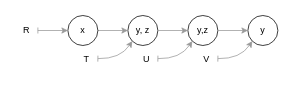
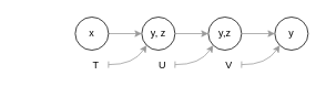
  <mxCell id="0" />
  <mxCell id="1" parent="0" />
  <mxCell id="2" value="y, z" style="ellipse;whiteSpace=wrap;html=1;aspect=fixed;" parent="1" vertex="1"><mxGeometry x="170" y="20" width="40" height="40" as="geometry" /></mxCell>
  <mxCell id="3" style="edgeStyle=none;html=1;exitX=1;exitY=0.5;exitDx=0;exitDy=0;entryX=0;entryY=0.5;entryDx=0;entryDy=0;strokeColor=#999999;" parent="1" source="4" target="2" edge="1"><mxGeometry relative="1" as="geometry" /></mxCell>
  <mxCell id="4" value="x" style="ellipse;whiteSpace=wrap;html=1;aspect=fixed;" parent="1" vertex="1"><mxGeometry x="90" y="20" width="40" height="40" as="geometry" /></mxCell>
- <mxCell id="5" style="edgeStyle=none;html=1;exitX=1;exitY=0.5;exitDx=0;exitDy=0;entryX=0;entryY=0.5;entryDx=0;entryDy=0;strokeColor=#999999;startArrow=baseDash;startFill=0;fillColor=#f5f5f5;" parent="1" source="6" target="4" edge="1"><mxGeometry relative="1" as="geometry" /></mxCell>
- <mxCell id="6" value="R" style="text;html=1;strokeColor=none;fillColor=none;align=center;verticalAlign=middle;whiteSpace=wrap;rounded=0;fontColor=#000000;" parent="1" vertex="1"><mxGeometry x="20" y="22.5" width="30" height="35" as="geometry" /></mxCell>
  <mxCell id="7" value="T" style="text;html=1;strokeColor=none;fillColor=none;align=center;verticalAlign=middle;whiteSpace=wrap;rounded=0;fontColor=#000000;" parent="1" vertex="1"><mxGeometry x="100" y="60" width="30" height="35" as="geometry" /></mxCell>
  <mxCell id="8" value="" style="curved=1;endArrow=classic;html=1;entryX=0;entryY=1;entryDx=0;entryDy=0;exitX=1;exitY=0.5;exitDx=0;exitDy=0;strokeColor=#999999;startArrow=baseDash;startFill=0;fillColor=#f5f5f5;" parent="1" source="7" target="2" edge="1"><mxGeometry width="50" height="50" relative="1" as="geometry"><mxPoint x="120" y="70" as="sourcePoint" /><mxPoint x="170" y="20" as="targetPoint" /><Array as="points"><mxPoint x="160" y="78" /></Array></mxGeometry></mxCell>
  <mxCell id="9" value="U" style="text;html=1;strokeColor=none;fillColor=none;align=center;verticalAlign=middle;whiteSpace=wrap;rounded=0;fontColor=#000000;" parent="1" vertex="1"><mxGeometry x="180" y="60" width="30" height="35" as="geometry" /></mxCell>
  <mxCell id="10" value="V" style="text;html=1;strokeColor=none;fillColor=none;align=center;verticalAlign=middle;whiteSpace=wrap;rounded=0;fontColor=#000000;" parent="1" vertex="1"><mxGeometry x="260" y="60" width="30" height="35" as="geometry" /></mxCell>
  <mxCell id="11" value="y,z" style="ellipse;whiteSpace=wrap;html=1;aspect=fixed;" parent="1" vertex="1"><mxGeometry x="250" y="20" width="40" height="40" as="geometry" /></mxCell>
  <mxCell id="12" value="y" style="ellipse;whiteSpace=wrap;html=1;aspect=fixed;" parent="1" vertex="1"><mxGeometry x="330" y="20" width="40" height="40" as="geometry" /></mxCell>
  <mxCell id="13" style="edgeStyle=none;html=1;exitX=1;exitY=0.5;exitDx=0;exitDy=0;entryX=0;entryY=0.5;entryDx=0;entryDy=0;strokeColor=#999999;" parent="1" source="2" target="11" edge="1"><mxGeometry relative="1" as="geometry"><mxPoint x="140" y="50" as="sourcePoint" /><mxPoint x="180" y="50" as="targetPoint" /></mxGeometry></mxCell>
  <mxCell id="14" style="edgeStyle=none;html=1;exitX=1;exitY=0.5;exitDx=0;exitDy=0;entryX=0;entryY=0.5;entryDx=0;entryDy=0;strokeColor=#999999;" parent="1" source="11" target="12" edge="1"><mxGeometry relative="1" as="geometry"><mxPoint x="150" y="60" as="sourcePoint" /><mxPoint x="190" y="60" as="targetPoint" /></mxGeometry></mxCell>
  <mxCell id="15" value="" style="curved=1;endArrow=classic;html=1;entryX=0;entryY=1;entryDx=0;entryDy=0;exitX=1;exitY=0.5;exitDx=0;exitDy=0;strokeColor=#999999;startArrow=baseDash;startFill=0;fillColor=#f5f5f5;" parent="1" source="9" target="11" edge="1"><mxGeometry width="50" height="50" relative="1" as="geometry"><mxPoint x="140" y="87.5" as="sourcePoint" /><mxPoint x="185.858" y="64.142" as="targetPoint" /><Array as="points"><mxPoint x="240" y="78" /></Array></mxGeometry></mxCell>
  <mxCell id="16" value="" style="curved=1;endArrow=classic;html=1;entryX=0;entryY=1;entryDx=0;entryDy=0;exitX=1;exitY=0.5;exitDx=0;exitDy=0;strokeColor=#999999;startArrow=baseDash;startFill=0;fillColor=#f5f5f5;" parent="1" source="10" target="12" edge="1"><mxGeometry width="50" height="50" relative="1" as="geometry"><mxPoint x="300" y="118.36" as="sourcePoint" /><mxPoint x="345.858" y="95.002" as="targetPoint" /><Array as="points"><mxPoint x="320" y="78" /></Array></mxGeometry></mxCell>
